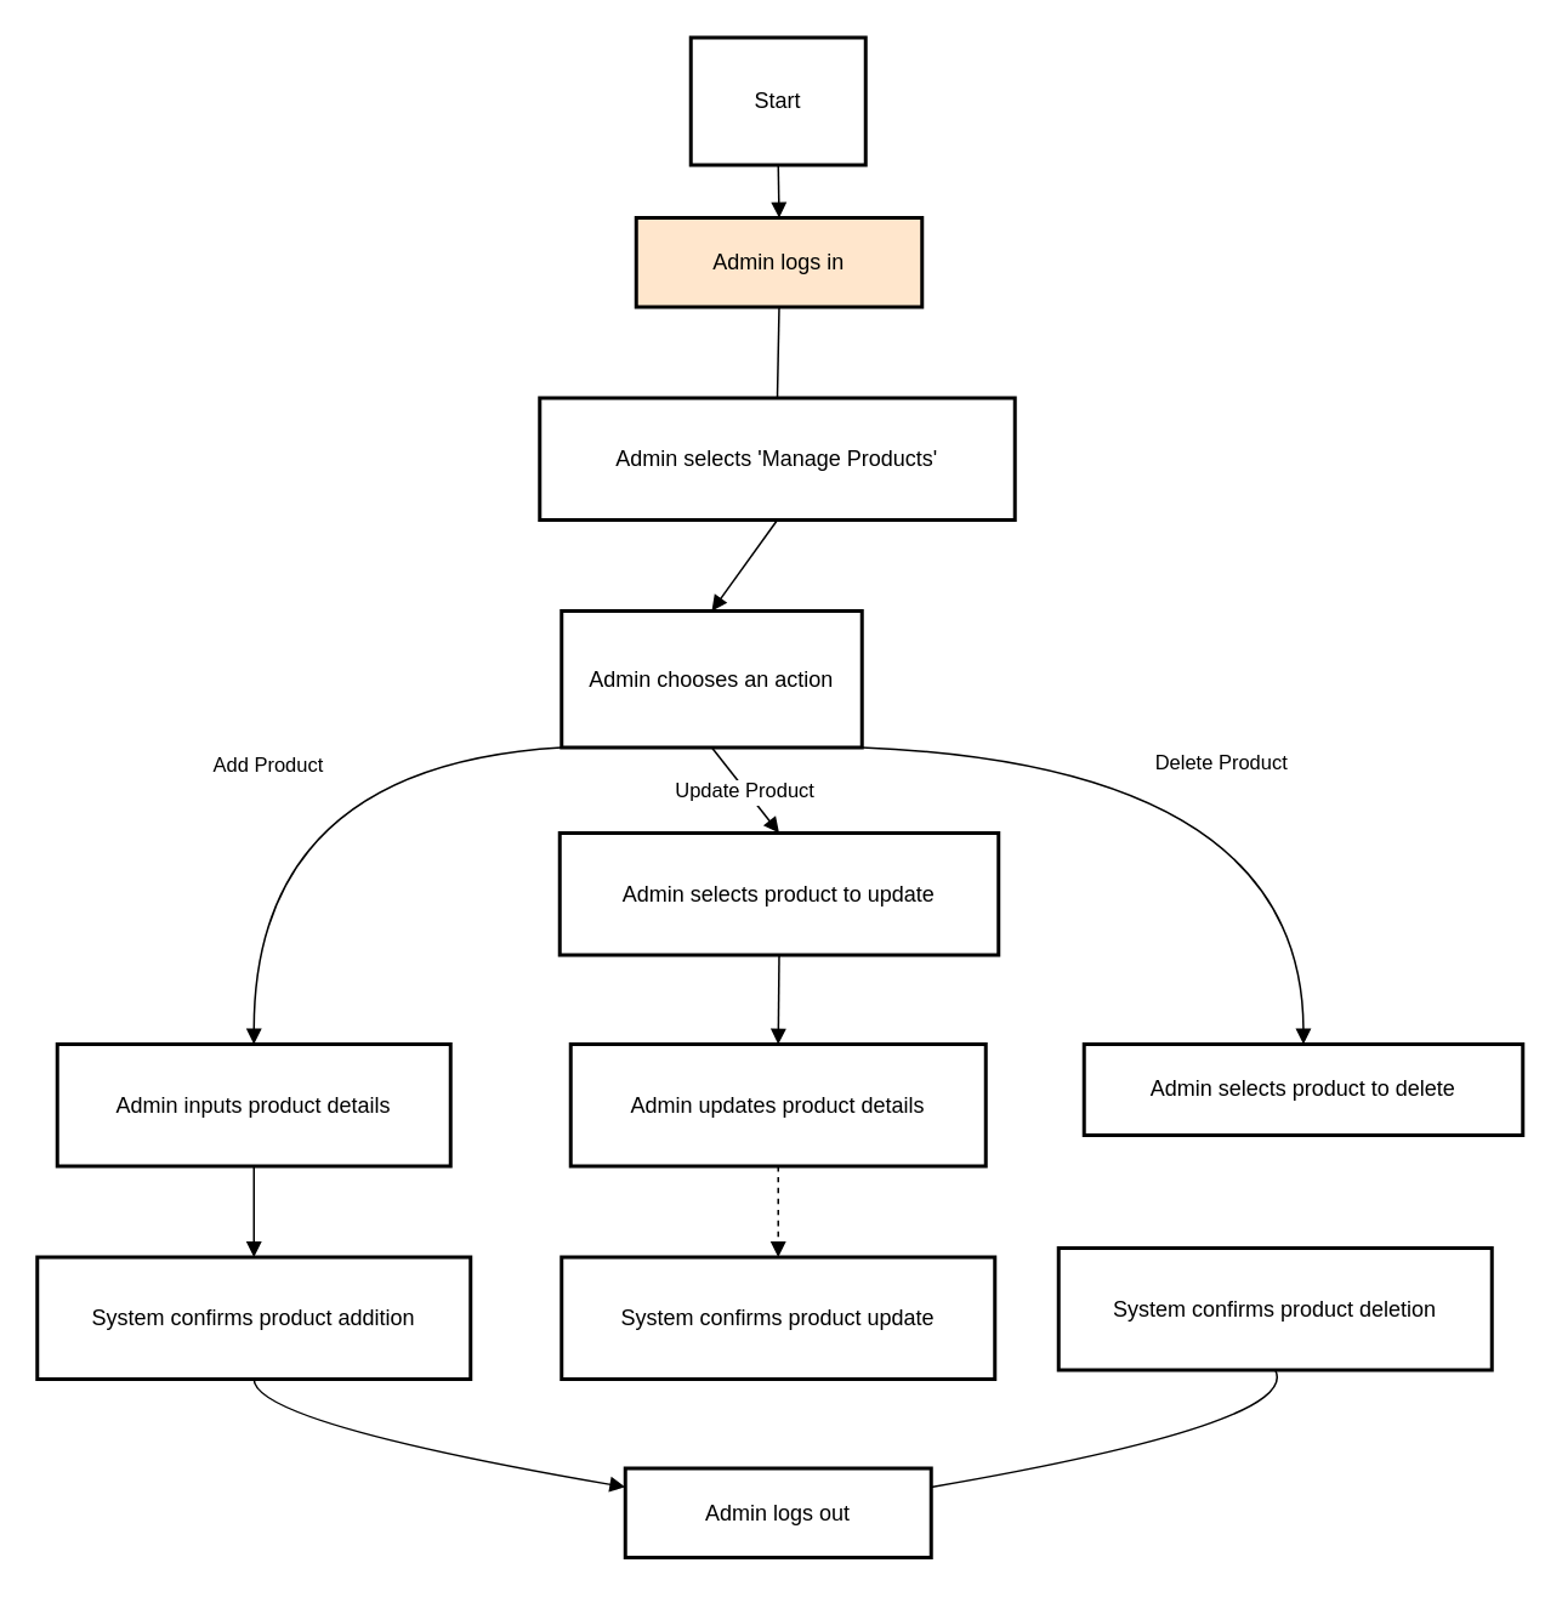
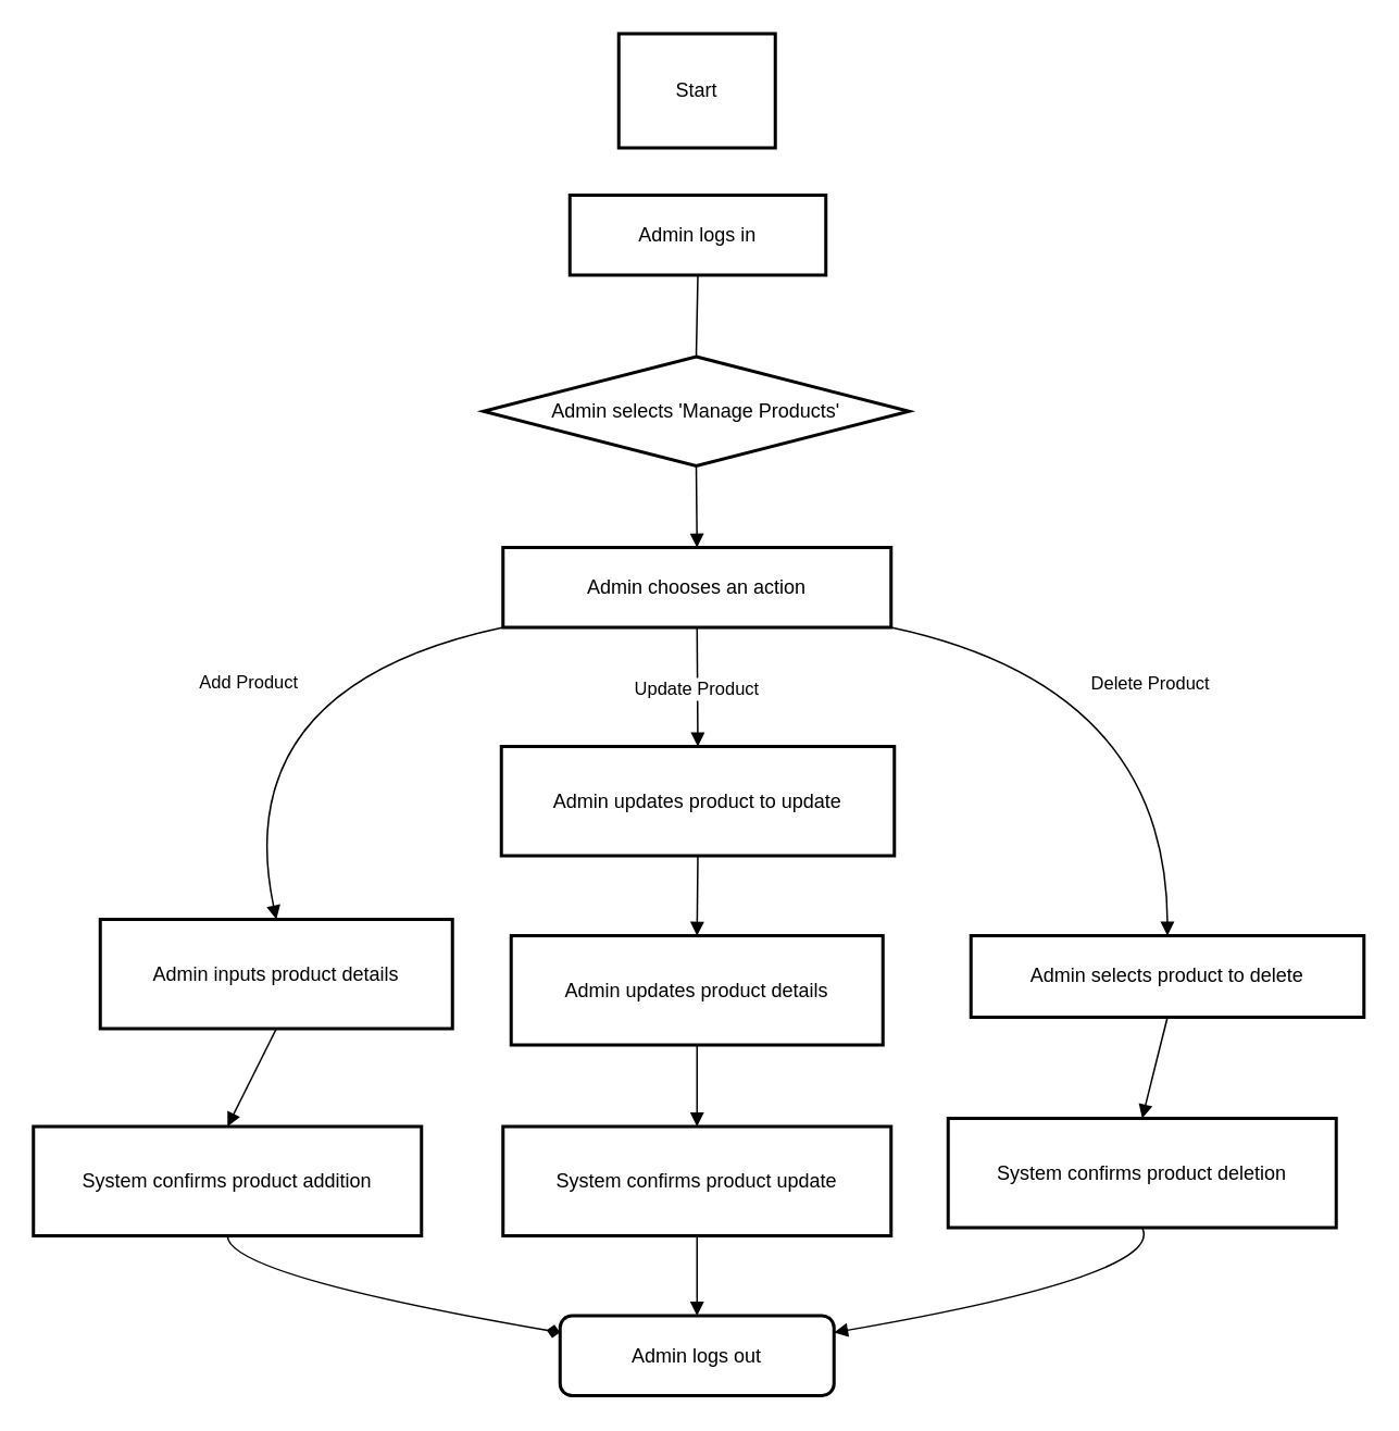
  <mxCell id="0" />
  <mxCell id="1" parent="0" />
  <mxCell id="2" value="Start" style="whiteSpace=wrap;strokeWidth=2;" vertex="1" parent="1"><mxGeometry x="379" y="20" width="96" height="70" as="geometry" /></mxCell>
- <mxCell id="3" value="Admin logs in" style="whiteSpace=wrap;strokeWidth=2;fillColor=#ffe6cc;" vertex="1" parent="1"><mxGeometry x="349" y="119" width="157" height="49" as="geometry" /></mxCell>
- <mxCell id="4" value="Admin selects 'Manage Products'" style="whiteSpace=wrap;strokeWidth=2;" vertex="1" parent="1"><mxGeometry x="296" y="218" width="261" height="67" as="geometry" /></mxCell>
- <mxCell id="5" value="Admin chooses an action" style="whiteSpace=wrap;strokeWidth=2;" vertex="1" parent="1"><mxGeometry x="308" y="335" width="165" height="75" as="geometry" /></mxCell>
- <mxCell id="6" value="Admin inputs product details" style="whiteSpace=wrap;strokeWidth=2;" vertex="1" parent="1"><mxGeometry x="31" y="573" width="216" height="67" as="geometry" /></mxCell>
+ <mxCell id="3" value="Admin logs in" style="whiteSpace=wrap;strokeWidth=2;" vertex="1" parent="1"><mxGeometry x="349" y="119" width="157" height="49" as="geometry" /></mxCell>
+ <mxCell id="4" value="Admin selects 'Manage Products'" style="rhombus;whiteSpace=wrap;strokeWidth=2;" vertex="1" parent="1"><mxGeometry x="296" y="218" width="261" height="67" as="geometry" /></mxCell>
+ <mxCell id="5" value="Admin chooses an action" style="whiteSpace=wrap;strokeWidth=2;" vertex="1" parent="1"><mxGeometry x="308" y="335" width="238" height="49" as="geometry" /></mxCell>
+ <mxCell id="6" value="Admin inputs product details" style="whiteSpace=wrap;strokeWidth=2;" vertex="1" parent="1"><mxGeometry x="61" y="563" width="216" height="67" as="geometry" /></mxCell>
  <mxCell id="7" value="System confirms product addition" style="whiteSpace=wrap;strokeWidth=2;" vertex="1" parent="1"><mxGeometry x="20" y="690" width="238" height="67" as="geometry" /></mxCell>
- <mxCell id="8" value="Admin selects product to update" style="whiteSpace=wrap;strokeWidth=2;" vertex="1" parent="1"><mxGeometry x="307" y="457" width="241" height="67" as="geometry" /></mxCell>
+ <mxCell id="8" value="Admin updates product to update" style="whiteSpace=wrap;strokeWidth=2;" vertex="1" parent="1"><mxGeometry x="307" y="457" width="241" height="67" as="geometry" /></mxCell>
  <mxCell id="9" value="Admin updates product details" style="whiteSpace=wrap;strokeWidth=2;" vertex="1" parent="1"><mxGeometry x="313" y="573" width="228" height="67" as="geometry" /></mxCell>
  <mxCell id="10" value="System confirms product update" style="whiteSpace=wrap;strokeWidth=2;" vertex="1" parent="1"><mxGeometry x="308" y="690" width="238" height="67" as="geometry" /></mxCell>
  <mxCell id="11" value="Admin selects product to delete" style="whiteSpace=wrap;strokeWidth=2;" vertex="1" parent="1"><mxGeometry x="595" y="573" width="241" height="50" as="geometry" /></mxCell>
  <mxCell id="12" value="System confirms product deletion" style="whiteSpace=wrap;strokeWidth=2;" vertex="1" parent="1"><mxGeometry x="581" y="685" width="238" height="67" as="geometry" /></mxCell>
- <mxCell id="13" value="Admin logs out" style="whiteSpace=wrap;strokeWidth=2;" vertex="1" parent="1"><mxGeometry x="343" y="806" width="168" height="49" as="geometry" /></mxCell>
- <mxCell id="14" value="" style="curved=1;startArrow=none;endArrow=block;exitX=0.5;exitY=1;entryX=0.5;entryY=0;rounded=0;" edge="1" parent="1" source="2" target="3"><mxGeometry relative="1" as="geometry"><Array as="points" /></mxGeometry></mxCell>
+ <mxCell id="13" value="Admin logs out" style="whiteSpace=wrap;strokeWidth=2;rounded=1;" vertex="1" parent="1"><mxGeometry x="343" y="806" width="168" height="49" as="geometry" /></mxCell>
  <mxCell id="15" value="" style="curved=1;startArrow=none;endArrow=none;exitX=0.5;exitY=1;entryX=0.5;entryY=0;rounded=0;" edge="1" parent="1" source="3" target="4"><mxGeometry relative="1" as="geometry"><Array as="points" /></mxGeometry></mxCell>
  <mxCell id="16" value="" style="curved=1;startArrow=none;endArrow=block;exitX=0.5;exitY=0.99;entryX=0.5;entryY=-0.01;rounded=0;" edge="1" parent="1" source="4" target="5"><mxGeometry relative="1" as="geometry"><Array as="points" /></mxGeometry></mxCell>
  <mxCell id="17" value="Add Product" style="curved=1;startArrow=none;endArrow=block;exitX=0.01;exitY=0.99;entryX=0.5;entryY=0;rounded=0;" edge="1" parent="1" source="5" target="6"><mxGeometry relative="1" as="geometry"><Array as="points"><mxPoint x="139" y="420" /></Array></mxGeometry></mxCell>
  <mxCell id="18" value="" style="curved=1;startArrow=none;endArrow=block;exitX=0.5;exitY=1;entryX=0.5;entryY=0;rounded=0;" edge="1" parent="1" source="6" target="7"><mxGeometry relative="1" as="geometry"><Array as="points" /></mxGeometry></mxCell>
  <mxCell id="19" value="Update Product" style="curved=1;startArrow=none;endArrow=block;exitX=0.5;exitY=0.99;entryX=0.5;entryY=-0.01;rounded=0;" edge="1" parent="1" source="5" target="8"><mxGeometry relative="1" as="geometry"><Array as="points" /></mxGeometry></mxCell>
  <mxCell id="20" value="" style="curved=1;startArrow=none;endArrow=block;exitX=0.5;exitY=0.99;entryX=0.5;entryY=0;rounded=0;" edge="1" parent="1" source="8" target="9"><mxGeometry relative="1" as="geometry"><Array as="points" /></mxGeometry></mxCell>
- <mxCell id="21" value="" style="curved=1;startArrow=none;endArrow=block;exitX=0.5;exitY=1;entryX=0.5;entryY=0;rounded=0;dashed=1;" edge="1" parent="1" source="9" target="10"><mxGeometry relative="1" as="geometry"><Array as="points" /></mxGeometry></mxCell>
+ <mxCell id="21" value="" style="curved=1;startArrow=none;endArrow=block;exitX=0.5;exitY=1;entryX=0.5;entryY=0;rounded=0;" edge="1" parent="1" source="9" target="10"><mxGeometry relative="1" as="geometry"><Array as="points" /></mxGeometry></mxCell>
  <mxCell id="22" value="Delete Product" style="curved=1;startArrow=none;endArrow=block;exitX=0.99;exitY=0.99;entryX=0.5;entryY=0;rounded=0;" edge="1" parent="1" source="5" target="11"><mxGeometry relative="1" as="geometry"><Array as="points"><mxPoint x="715" y="420" /></Array></mxGeometry></mxCell>
- <mxCell id="24" value="" style="curved=1;startArrow=none;endArrow=block;exitX=0.5;exitY=0.99;entryX=0;entryY=0.21;rounded=0;" edge="1" parent="1" source="7" target="13"><mxGeometry relative="1" as="geometry"><Array as="points"><mxPoint x="139" y="781" /></Array></mxGeometry></mxCell>
- <mxCell id="26" value="" style="curved=1;startArrow=none;endArrow=none;exitX=0.5;exitY=0.99;entryX=1;entryY=0.21;rounded=0;" edge="1" parent="1" source="12" target="13"><mxGeometry relative="1" as="geometry"><Array as="points"><mxPoint x="715" y="781" /></Array></mxGeometry></mxCell>
+ <mxCell id="23" value="" style="curved=1;startArrow=none;endArrow=block;exitX=0.5;exitY=1;entryX=0.5;entryY=0;rounded=0;" edge="1" parent="1" source="11" target="12"><mxGeometry relative="1" as="geometry"><Array as="points" /></mxGeometry></mxCell>
+ <mxCell id="24" value="" style="curved=1;startArrow=none;endArrow=diamond;exitX=0.5;exitY=0.99;entryX=0;entryY=0.21;rounded=0;" edge="1" parent="1" source="7" target="13"><mxGeometry relative="1" as="geometry"><Array as="points"><mxPoint x="139" y="781" /></Array></mxGeometry></mxCell>
+ <mxCell id="25" value="" style="curved=1;startArrow=none;endArrow=block;exitX=0.5;exitY=0.99;entryX=0.5;entryY=0.01;rounded=0;" edge="1" parent="1" source="10" target="13"><mxGeometry relative="1" as="geometry"><Array as="points" /></mxGeometry></mxCell>
+ <mxCell id="26" value="" style="curved=1;startArrow=none;endArrow=block;exitX=0.5;exitY=0.99;entryX=1;entryY=0.21;rounded=0;" edge="1" parent="1" source="12" target="13"><mxGeometry relative="1" as="geometry"><Array as="points"><mxPoint x="715" y="781" /></Array></mxGeometry></mxCell>
